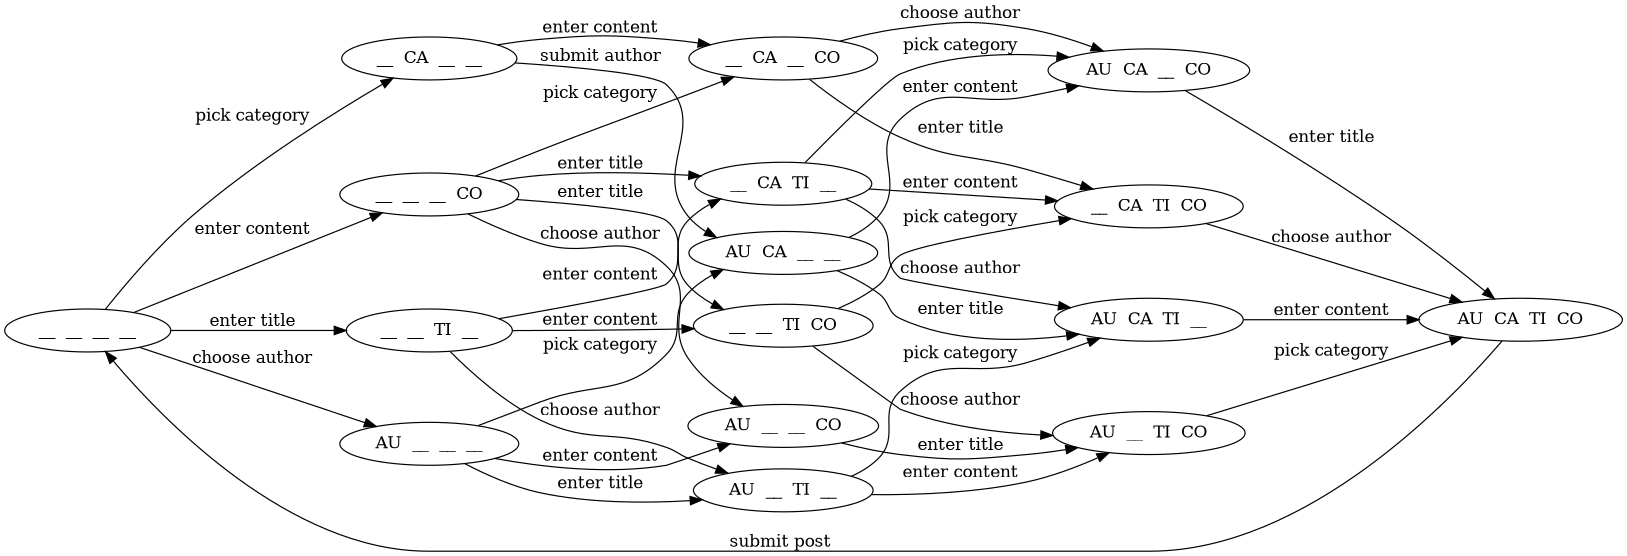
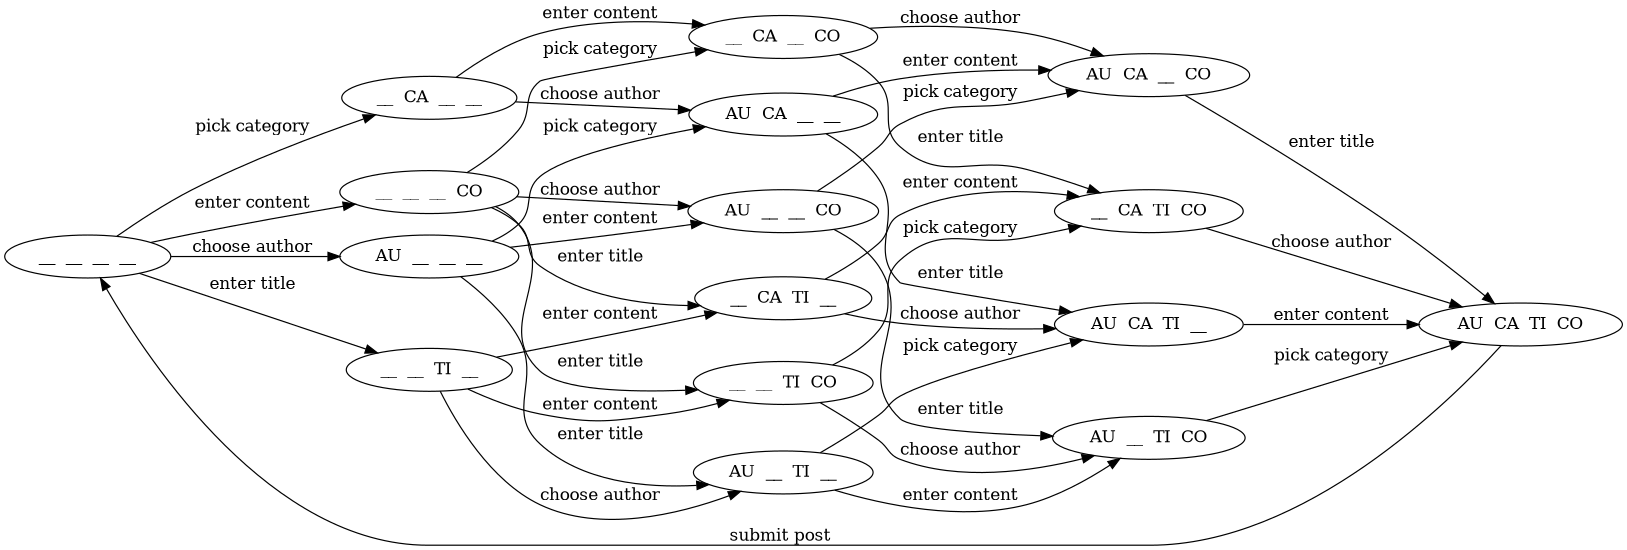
  digraph {
    rankdir=LR
    " __  __  __  __ "
    " __  CA  __  __ "
    " AU  __  __  __ "
    " __  __  TI  __ "
    " __  __  __  CO "
    " AU  CA  __  __ "
    " __  CA  __  CO "
    " AU  __  __  CO "
    " AU  __  TI  __ "
    " __  CA  TI  __ "
    " __  __  TI  CO "
    " __  CA  TI  CO "
    " AU  CA  TI  __ "
    " AU  CA  __  CO "
    " AU  CA  TI  CO "
    " AU  __  TI  CO "
    " __  __  __  __ " -> " __  CA  __  __ " [label="pick category "]
    " __  __  __  __ " -> " AU  __  __  __ " [label="choose author "]
    " __  __  __  __ " -> " __  __  TI  __ " [label="enter title "]
    " __  __  __  __ " -> " __  __  __  CO " [label="enter content "]
-   " __  CA  __  __ " -> " AU  CA  __  __ " [label="submit author "]
+   " __  CA  __  __ " -> " AU  CA  __  __ " [label="choose author "]
    " __  CA  __  __ " -> " __  CA  __  CO " [label="enter content "]
    " AU  __  __  __ " -> " AU  CA  __  __ " [label="pick category "]
    " AU  __  __  __ " -> " AU  __  __  CO " [label="enter content "]
    " AU  __  __  __ " -> " AU  __  TI  __ " [label="enter title "]
    " __  __  TI  __ " -> " AU  __  TI  __ " [label="choose author "]
    " __  __  TI  __ " -> " __  CA  TI  __ " [label="enter content "]
    " __  __  TI  __ " -> " __  __  TI  CO " [label="enter content "]
    " __  __  __  CO " -> " __  CA  __  CO " [label="pick category "]
    " __  __  __  CO " -> " AU  __  __  CO " [label="choose author "]
    " __  __  __  CO " -> " __  CA  TI  __ " [label="enter title "]
    " __  __  __  CO " -> " __  __  TI  CO " [label="enter title "]
    " AU  CA  __  __ " -> " AU  CA  TI  __ " [label="enter title "]
    " AU  CA  __  __ " -> " AU  CA  __  CO " [label="enter content "]
    " __  CA  __  CO " -> " __  CA  TI  CO " [label="enter title "]
    " __  CA  __  CO " -> " AU  CA  __  CO " [label="choose author "]
-   " __  CA  TI  __ " -> " AU  CA  __  CO " [label="pick category "]
+   " AU  __  __  CO " -> " AU  CA  __  CO " [label="pick category "]
    " AU  __  __  CO " -> " AU  __  TI  CO " [label="enter title "]
    " AU  __  TI  __ " -> " AU  CA  TI  __ " [label="pick category "]
    " AU  __  TI  __ " -> " AU  __  TI  CO " [label="enter content "]
    " __  CA  TI  __ " -> " __  CA  TI  CO " [label="enter content "]
    " __  CA  TI  __ " -> " AU  CA  TI  __ " [label="choose author "]
    " __  __  TI  CO " -> " __  CA  TI  CO " [label="pick category "]
    " __  __  TI  CO " -> " AU  __  TI  CO " [label="choose author "]
    " __  CA  TI  CO " -> " AU  CA  TI  CO " [label="choose author "]
    " AU  CA  TI  __ " -> " AU  CA  TI  CO " [label="enter content "]
    " AU  CA  __  CO " -> " AU  CA  TI  CO " [label="enter title "]
    " AU  CA  TI  CO " -> " __  __  __  __ " [label="submit post "]
    " AU  __  TI  CO " -> " AU  CA  TI  CO " [label="pick category "]
  }
